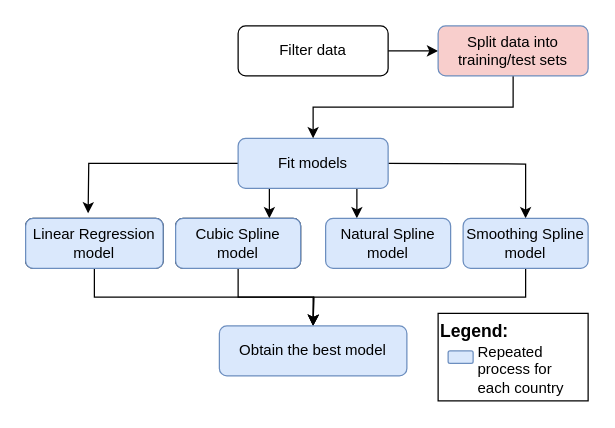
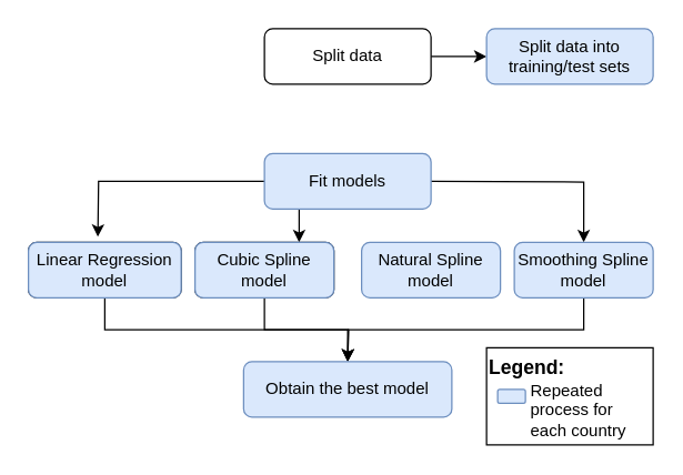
  <mxCell id="0" />
  <mxCell id="1" parent="0" />
  <mxCell id="2" value="&lt;h3&gt;&lt;b&gt;Legend&lt;/b&gt;:&lt;/h3&gt;&lt;div&gt;&lt;br&gt;&lt;/div&gt;&lt;div&gt;&lt;br&gt;&lt;/div&gt;&lt;div&gt;&lt;br&gt;&lt;/div&gt;" style="rounded=0;whiteSpace=wrap;html=1;align=left;" vertex="1" parent="1"><mxGeometry x="350" y="250" width="120" height="70" as="geometry" /></mxCell>
  <mxCell id="3" value="" style="edgeStyle=orthogonalEdgeStyle;rounded=0;orthogonalLoop=1;jettySize=auto;html=1;" edge="1" parent="1" source="4" target="11"><mxGeometry relative="1" as="geometry" /></mxCell>
- <mxCell id="4" value="Filter data" style="rounded=1;whiteSpace=wrap;html=1;fontSize=12;glass=0;strokeWidth=1;shadow=0;" parent="1" vertex="1"><mxGeometry x="190" y="20" width="120" height="40" as="geometry" /></mxCell>
+ <mxCell id="4" value="Split data" style="rounded=1;whiteSpace=wrap;html=1;fontSize=12;glass=0;strokeWidth=1;shadow=0;" parent="1" vertex="1"><mxGeometry x="190" y="20" width="120" height="40" as="geometry" /></mxCell>
  <mxCell id="5" style="edgeStyle=orthogonalEdgeStyle;rounded=0;orthogonalLoop=1;jettySize=auto;html=1;exitX=0;exitY=0.5;exitDx=0;exitDy=0;" edge="1" parent="1" source="9"><mxGeometry relative="1" as="geometry"><mxPoint x="70" y="170" as="targetPoint" /></mxGeometry></mxCell>
  <mxCell id="6" style="edgeStyle=orthogonalEdgeStyle;rounded=0;orthogonalLoop=1;jettySize=auto;html=1;exitX=0.25;exitY=1;exitDx=0;exitDy=0;entryX=0.75;entryY=0;entryDx=0;entryDy=0;" edge="1" parent="1" source="9" target="16"><mxGeometry relative="1" as="geometry" /></mxCell>
- <mxCell id="7" style="edgeStyle=orthogonalEdgeStyle;rounded=0;orthogonalLoop=1;jettySize=auto;html=1;exitX=0.75;exitY=1;exitDx=0;exitDy=0;entryX=0.25;entryY=0;entryDx=0;entryDy=0;" edge="1" parent="1" source="9" target="14"><mxGeometry relative="1" as="geometry" /></mxCell>
  <mxCell id="8" style="edgeStyle=orthogonalEdgeStyle;rounded=0;orthogonalLoop=1;jettySize=auto;html=1;" edge="1" parent="1" target="18"><mxGeometry relative="1" as="geometry"><mxPoint x="310" y="130" as="sourcePoint" /></mxGeometry></mxCell>
  <mxCell id="9" value="Fit models" style="rounded=1;whiteSpace=wrap;html=1;fontSize=12;glass=0;strokeWidth=1;shadow=0;fillColor=#dae8fc;strokeColor=#6c8ebf;" parent="1" vertex="1"><mxGeometry x="190" y="110" width="120" height="40" as="geometry" /></mxCell>
- <mxCell id="10" style="edgeStyle=orthogonalEdgeStyle;rounded=0;orthogonalLoop=1;jettySize=auto;html=1;exitX=0.5;exitY=1;exitDx=0;exitDy=0;" edge="1" parent="1" source="11" target="9"><mxGeometry relative="1" as="geometry" /></mxCell>
- <mxCell id="11" value="Split data into training/test sets" style="rounded=1;whiteSpace=wrap;html=1;fontSize=12;glass=0;strokeWidth=1;shadow=0;fillColor=#f8cecc;strokeColor=#6c8ebf;" parent="1" vertex="1"><mxGeometry x="350" y="20" width="120" height="40" as="geometry" /></mxCell>
+ <mxCell id="11" value="Split data into training/test sets" style="rounded=1;whiteSpace=wrap;html=1;fontSize=12;glass=0;strokeWidth=1;shadow=0;fillColor=#dae8fc;strokeColor=#6c8ebf;" parent="1" vertex="1"><mxGeometry x="350" y="20" width="120" height="40" as="geometry" /></mxCell>
  <mxCell id="12" style="edgeStyle=orthogonalEdgeStyle;rounded=0;orthogonalLoop=1;jettySize=auto;html=1;exitX=0.5;exitY=1;exitDx=0;exitDy=0;entryX=0.5;entryY=0;entryDx=0;entryDy=0;" edge="1" parent="1" source="13" target="19"><mxGeometry relative="1" as="geometry" /></mxCell>
  <mxCell id="13" value="Linear Regression model" style="rounded=1;whiteSpace=wrap;html=1;fontSize=12;glass=0;strokeWidth=1;shadow=0;" vertex="1" parent="1"><mxGeometry x="20" y="174" width="110" height="40" as="geometry" /></mxCell>
  <mxCell id="14" value="Natural Spline model" style="rounded=1;whiteSpace=wrap;html=1;fontSize=12;glass=0;strokeWidth=1;shadow=0;fillColor=#dae8fc;strokeColor=#6c8ebf;" vertex="1" parent="1"><mxGeometry x="260" y="174" width="100" height="40" as="geometry" /></mxCell>
  <mxCell id="15" style="edgeStyle=orthogonalEdgeStyle;rounded=0;orthogonalLoop=1;jettySize=auto;html=1;exitX=0.5;exitY=1;exitDx=0;exitDy=0;" edge="1" parent="1" source="16"><mxGeometry relative="1" as="geometry"><mxPoint x="250" y="260" as="targetPoint" /></mxGeometry></mxCell>
  <mxCell id="16" value="Cubic Spline model" style="rounded=1;whiteSpace=wrap;html=1;fontSize=12;glass=0;strokeWidth=1;shadow=0;" vertex="1" parent="1"><mxGeometry x="140" y="174" width="100" height="40" as="geometry" /></mxCell>
  <mxCell id="17" style="edgeStyle=orthogonalEdgeStyle;rounded=0;orthogonalLoop=1;jettySize=auto;html=1;exitX=0.5;exitY=1;exitDx=0;exitDy=0;" edge="1" parent="1" source="18"><mxGeometry relative="1" as="geometry"><mxPoint x="250" y="260" as="targetPoint" /></mxGeometry></mxCell>
  <mxCell id="18" value="Smoothing Spline model" style="rounded=1;whiteSpace=wrap;html=1;fontSize=12;glass=0;strokeWidth=1;shadow=0;fillColor=#dae8fc;strokeColor=#6c8ebf;" vertex="1" parent="1"><mxGeometry x="370" y="174" width="100" height="40" as="geometry" /></mxCell>
  <mxCell id="19" value="Obtain the best model" style="rounded=1;whiteSpace=wrap;html=1;fontSize=12;glass=0;strokeWidth=1;shadow=0;fillColor=#dae8fc;strokeColor=#6c8ebf;" vertex="1" parent="1"><mxGeometry x="175" y="260" width="150" height="40" as="geometry" /></mxCell>
  <mxCell id="20" value="Linear Regression model" style="rounded=1;whiteSpace=wrap;html=1;fontSize=12;glass=0;strokeWidth=1;shadow=0;fillColor=#dae8fc;strokeColor=#6c8ebf;" vertex="1" parent="1"><mxGeometry x="20" y="174" width="110" height="40" as="geometry" /></mxCell>
  <mxCell id="21" value="Cubic Spline model" style="rounded=1;whiteSpace=wrap;html=1;fontSize=12;glass=0;strokeWidth=1;shadow=0;fillColor=#dae8fc;strokeColor=#6c8ebf;" vertex="1" parent="1"><mxGeometry x="140" y="174" width="100" height="40" as="geometry" /></mxCell>
  <mxCell id="22" value="" style="rounded=1;whiteSpace=wrap;html=1;fillColor=#dae8fc;strokeColor=#6c8ebf;" vertex="1" parent="1"><mxGeometry x="358" y="280" width="20" height="10" as="geometry" /></mxCell>
  <mxCell id="23" value="&lt;span&gt;Repeated process for each&amp;nbsp;&lt;/span&gt;&lt;span style=&quot;font-size: 12px&quot;&gt;country&lt;/span&gt;" style="text;html=1;strokeColor=none;fillColor=none;align=left;verticalAlign=middle;whiteSpace=wrap;rounded=0;" vertex="1" parent="1"><mxGeometry x="380" y="270" width="90" height="50" as="geometry" /></mxCell>
